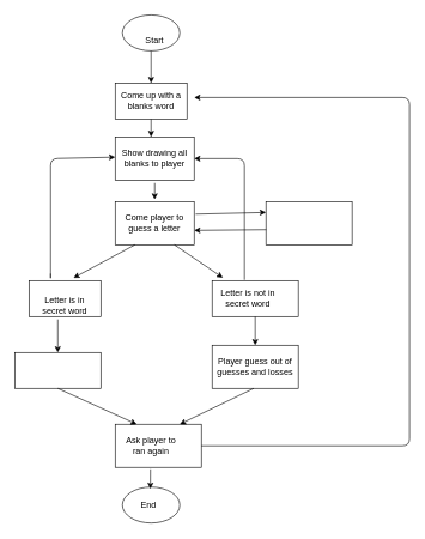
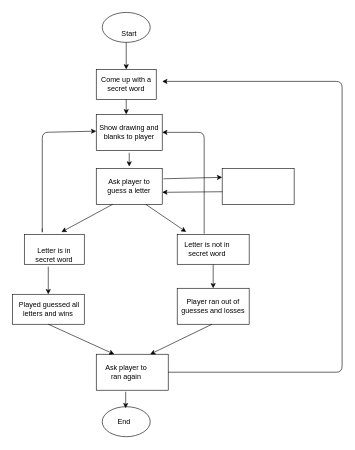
  <mxCell id="0" />
  <mxCell id="1" parent="0" />
  <mxCell id="2" value="" style="ellipse;whiteSpace=wrap;html=1;" parent="1" vertex="1"><mxGeometry x="170" y="20" width="80" height="50" as="geometry" /></mxCell>
  <mxCell id="3" value="" style="rounded=0;whiteSpace=wrap;html=1;strokeColor=#000000;" parent="1" vertex="1"><mxGeometry x="160" y="115" width="100" height="50" as="geometry" /></mxCell>
  <mxCell id="4" value="Start" style="text;html=1;strokeColor=none;fillColor=none;align=center;verticalAlign=middle;whiteSpace=wrap;rounded=0;" parent="1" vertex="1"><mxGeometry x="195" y="45" width="40" height="20" as="geometry" /></mxCell>
- <mxCell id="5" value="Come up with a blanks word" style="text;html=1;strokeColor=none;fillColor=none;align=center;verticalAlign=middle;whiteSpace=wrap;rounded=0;" parent="1" vertex="1"><mxGeometry x="155" y="130" width="110" height="20" as="geometry" /></mxCell>
+ <mxCell id="5" value="Come up with a secret word" style="text;html=1;strokeColor=none;fillColor=none;align=center;verticalAlign=middle;whiteSpace=wrap;rounded=0;" parent="1" vertex="1"><mxGeometry x="155" y="130" width="110" height="20" as="geometry" /></mxCell>
  <mxCell id="6" value="" style="rounded=0;whiteSpace=wrap;html=1;strokeColor=#000000;" parent="1" vertex="1"><mxGeometry x="160" y="190" width="110" height="60" as="geometry" /></mxCell>
- <mxCell id="7" value="Show drawing all blanks to player" style="text;html=1;strokeColor=none;fillColor=none;align=center;verticalAlign=middle;whiteSpace=wrap;rounded=0;" parent="1" vertex="1"><mxGeometry x="160" y="210" width="110" height="20" as="geometry" /></mxCell>
+ <mxCell id="7" value="Show drawing and blanks to player" style="text;html=1;strokeColor=none;fillColor=none;align=center;verticalAlign=middle;whiteSpace=wrap;rounded=0;" parent="1" vertex="1"><mxGeometry x="160" y="210" width="110" height="20" as="geometry" /></mxCell>
  <mxCell id="8" value="" style="rounded=0;whiteSpace=wrap;html=1;strokeColor=#000000;" parent="1" vertex="1"><mxGeometry x="160" y="280" width="110" height="60" as="geometry" /></mxCell>
- <mxCell id="9" value="Come player to guess a letter" style="text;html=1;strokeColor=none;fillColor=none;align=center;verticalAlign=middle;whiteSpace=wrap;rounded=0;" parent="1" vertex="1"><mxGeometry x="165" y="290" width="100" height="40" as="geometry" /></mxCell>
+ <mxCell id="9" value="Ask player to guess a letter" style="text;html=1;strokeColor=none;fillColor=none;align=center;verticalAlign=middle;whiteSpace=wrap;rounded=0;" parent="1" vertex="1"><mxGeometry x="165" y="290" width="100" height="40" as="geometry" /></mxCell>
  <mxCell id="10" value="" style="rounded=0;whiteSpace=wrap;html=1;strokeColor=#000000;" parent="1" vertex="1"><mxGeometry x="40" y="390" width="100" height="50" as="geometry" /></mxCell>
  <mxCell id="11" value="Letter is in secret word" style="text;html=1;strokeColor=none;fillColor=none;align=center;verticalAlign=middle;whiteSpace=wrap;rounded=0;" parent="1" vertex="1"><mxGeometry x="55" y="415" width="70" height="20" as="geometry" /></mxCell>
  <mxCell id="12" value="" style="rounded=0;whiteSpace=wrap;html=1;strokeColor=#000000;" parent="1" vertex="1"><mxGeometry x="295" y="390" width="120" height="50" as="geometry" /></mxCell>
  <mxCell id="13" value="Letter is not in secret word" style="text;html=1;strokeColor=none;fillColor=none;align=center;verticalAlign=middle;whiteSpace=wrap;rounded=0;" parent="1" vertex="1"><mxGeometry x="300" y="405" width="90" height="20" as="geometry" /></mxCell>
  <mxCell id="14" value="" style="rounded=0;whiteSpace=wrap;html=1;strokeColor=#000000;" parent="1" vertex="1"><mxGeometry x="20" y="490" width="120" height="50" as="geometry" /></mxCell>
+ <mxCell id="15" value="&amp;nbsp;Played guessed all letters and wins" style="text;html=1;strokeColor=none;fillColor=none;align=center;verticalAlign=middle;whiteSpace=wrap;rounded=0;" parent="1" vertex="1"><mxGeometry x="25" y="505" width="110" height="20" as="geometry" /></mxCell>
  <mxCell id="16" value="" style="rounded=0;whiteSpace=wrap;html=1;strokeColor=#000000;" parent="1" vertex="1"><mxGeometry x="295" y="480" width="120" height="60" as="geometry" /></mxCell>
- <mxCell id="17" value="Player guess out of guesses and losses" style="text;html=1;strokeColor=none;fillColor=none;align=center;verticalAlign=middle;whiteSpace=wrap;rounded=0;" parent="1" vertex="1"><mxGeometry x="300" y="485" width="110" height="50" as="geometry" /></mxCell>
+ <mxCell id="17" value="Player ran out of guesses and losses" style="text;html=1;strokeColor=none;fillColor=none;align=center;verticalAlign=middle;whiteSpace=wrap;rounded=0;" parent="1" vertex="1"><mxGeometry x="300" y="485" width="110" height="50" as="geometry" /></mxCell>
  <mxCell id="18" value="" style="rounded=0;whiteSpace=wrap;html=1;strokeColor=#000000;" parent="1" vertex="1"><mxGeometry x="160" y="590" width="120" height="60" as="geometry" /></mxCell>
  <mxCell id="19" value="Ask player to ran again" style="text;html=1;strokeColor=none;fillColor=none;align=center;verticalAlign=middle;whiteSpace=wrap;rounded=0;" parent="1" vertex="1"><mxGeometry x="170" y="610" width="80" height="20" as="geometry" /></mxCell>
  <mxCell id="20" value="" style="ellipse;whiteSpace=wrap;html=1;strokeColor=#000000;" parent="1" vertex="1"><mxGeometry x="170" y="677.5" width="80" height="50" as="geometry" /></mxCell>
  <mxCell id="21" value="End" style="text;html=1;strokeColor=none;fillColor=none;align=center;verticalAlign=middle;whiteSpace=wrap;rounded=0;" parent="1" vertex="1"><mxGeometry x="183.5" y="690" width="45" height="25" as="geometry" /></mxCell>
  <mxCell id="22" value="" style="endArrow=classic;html=1;exitX=0.75;exitY=1;exitDx=0;exitDy=0;" parent="1" source="8" edge="1"><mxGeometry width="50" height="50" relative="1" as="geometry"><mxPoint x="270" y="150" as="sourcePoint" /><mxPoint x="310" y="386" as="targetPoint" /></mxGeometry></mxCell>
  <mxCell id="23" value="" style="endArrow=classic;html=1;entryX=0.62;entryY=-0.076;entryDx=0;entryDy=0;entryPerimeter=0;exitX=0.25;exitY=1;exitDx=0;exitDy=0;" parent="1" source="8" target="10" edge="1"><mxGeometry width="50" height="50" relative="1" as="geometry"><mxPoint x="270" y="290" as="sourcePoint" /><mxPoint x="320" y="240" as="targetPoint" /></mxGeometry></mxCell>
  <mxCell id="24" value="" style="endArrow=classic;html=1;" parent="1" edge="1"><mxGeometry width="50" height="50" relative="1" as="geometry"><mxPoint x="215" y="254" as="sourcePoint" /><mxPoint x="215" y="277" as="targetPoint" /></mxGeometry></mxCell>
  <mxCell id="25" value="" style="endArrow=classic;html=1;exitX=0.5;exitY=1;exitDx=0;exitDy=0;" parent="1" source="3" edge="1"><mxGeometry width="50" height="50" relative="1" as="geometry"><mxPoint x="270" y="290" as="sourcePoint" /><mxPoint x="210" y="190" as="targetPoint" /></mxGeometry></mxCell>
  <mxCell id="26" value="" style="endArrow=classic;html=1;exitX=0.5;exitY=1;exitDx=0;exitDy=0;entryX=0.5;entryY=0;entryDx=0;entryDy=0;" parent="1" source="2" target="3" edge="1"><mxGeometry width="50" height="50" relative="1" as="geometry"><mxPoint x="270" y="290" as="sourcePoint" /><mxPoint x="320" y="240" as="targetPoint" /></mxGeometry></mxCell>
  <mxCell id="27" value="" style="endArrow=classic;html=1;entryX=0.5;entryY=0;entryDx=0;entryDy=0;" parent="1" target="14" edge="1"><mxGeometry width="50" height="50" relative="1" as="geometry"><mxPoint x="80" y="444" as="sourcePoint" /><mxPoint x="50" y="490" as="targetPoint" /><Array as="points" /></mxGeometry></mxCell>
  <mxCell id="28" value="" style="endArrow=classic;html=1;exitX=0.5;exitY=1;exitDx=0;exitDy=0;entryX=0.5;entryY=0;entryDx=0;entryDy=0;" parent="1" source="12" target="16" edge="1"><mxGeometry width="50" height="50" relative="1" as="geometry"><mxPoint x="270" y="560" as="sourcePoint" /><mxPoint x="320" y="510" as="targetPoint" /></mxGeometry></mxCell>
  <mxCell id="29" value="" style="endArrow=classic;html=1;entryX=0.25;entryY=0;entryDx=0;entryDy=0;" parent="1" target="18" edge="1"><mxGeometry width="50" height="50" relative="1" as="geometry"><mxPoint x="80" y="540" as="sourcePoint" /><mxPoint x="320" y="510" as="targetPoint" /></mxGeometry></mxCell>
  <mxCell id="30" value="" style="endArrow=classic;html=1;entryX=0.75;entryY=0;entryDx=0;entryDy=0;" parent="1" target="18" edge="1"><mxGeometry width="50" height="50" relative="1" as="geometry"><mxPoint x="353" y="540" as="sourcePoint" /><mxPoint x="320" y="510" as="targetPoint" /></mxGeometry></mxCell>
  <mxCell id="31" value="" style="endArrow=classic;html=1;exitX=0.41;exitY=1.043;exitDx=0;exitDy=0;exitPerimeter=0;" parent="1" source="18" edge="1"><mxGeometry width="50" height="50" relative="1" as="geometry"><mxPoint x="270" y="490" as="sourcePoint" /><mxPoint x="209" y="680" as="targetPoint" /></mxGeometry></mxCell>
  <mxCell id="32" value="" style="rounded=0;whiteSpace=wrap;html=1;strokeColor=#000000;" parent="1" vertex="1"><mxGeometry x="370" y="280" width="120" height="60" as="geometry" /></mxCell>
  <mxCell id="33" value="" style="endArrow=classic;html=1;exitX=1.07;exitY=0.185;exitDx=0;exitDy=0;exitPerimeter=0;" parent="1" source="9" edge="1"><mxGeometry width="50" height="50" relative="1" as="geometry"><mxPoint x="270" y="400" as="sourcePoint" /><mxPoint x="370" y="295" as="targetPoint" /></mxGeometry></mxCell>
  <mxCell id="34" value="" style="endArrow=classic;html=1;exitX=0.003;exitY=0.65;exitDx=0;exitDy=0;exitPerimeter=0;" parent="1" source="32" edge="1"><mxGeometry width="50" height="50" relative="1" as="geometry"><mxPoint x="270" y="400" as="sourcePoint" /><mxPoint x="270" y="320" as="targetPoint" /></mxGeometry></mxCell>
  <mxCell id="35" value="" style="endArrow=classic;html=1;exitX=1;exitY=0.5;exitDx=0;exitDy=0;" parent="1" source="18" edge="1"><mxGeometry width="50" height="50" relative="1" as="geometry"><mxPoint x="270" y="400" as="sourcePoint" /><mxPoint x="270" y="135" as="targetPoint" /><Array as="points"><mxPoint x="570" y="620" /><mxPoint x="570" y="135" /></Array></mxGeometry></mxCell>
  <mxCell id="36" value="" style="endArrow=classic;html=1;" parent="1" edge="1"><mxGeometry width="50" height="50" relative="1" as="geometry"><mxPoint x="70" y="380" as="sourcePoint" /><mxPoint x="160" y="218" as="targetPoint" /><Array as="points"><mxPoint x="70" y="390" /><mxPoint x="70" y="220" /></Array></mxGeometry></mxCell>
  <mxCell id="37" value="" style="endArrow=classic;html=1;entryX=1;entryY=0.5;entryDx=0;entryDy=0;" parent="1" target="7" edge="1"><mxGeometry width="50" height="50" relative="1" as="geometry"><mxPoint x="340" y="389" as="sourcePoint" /><mxPoint x="340" y="210" as="targetPoint" /><Array as="points"><mxPoint x="340" y="220" /></Array></mxGeometry></mxCell>
